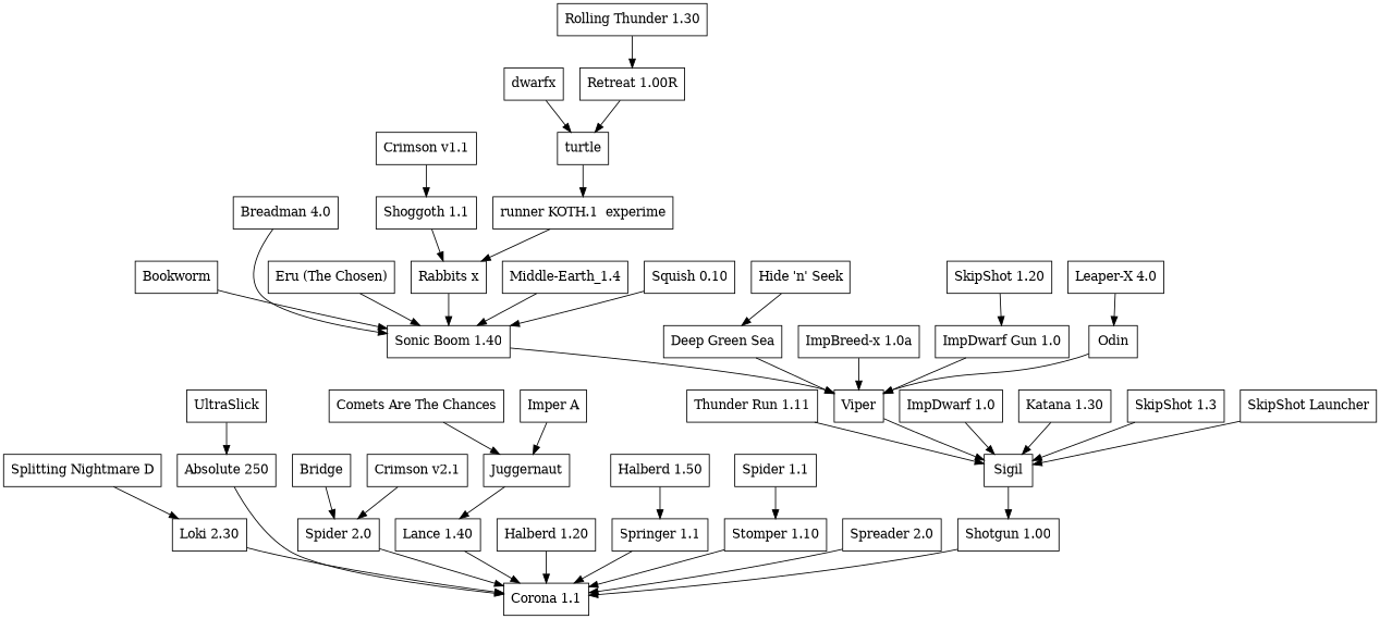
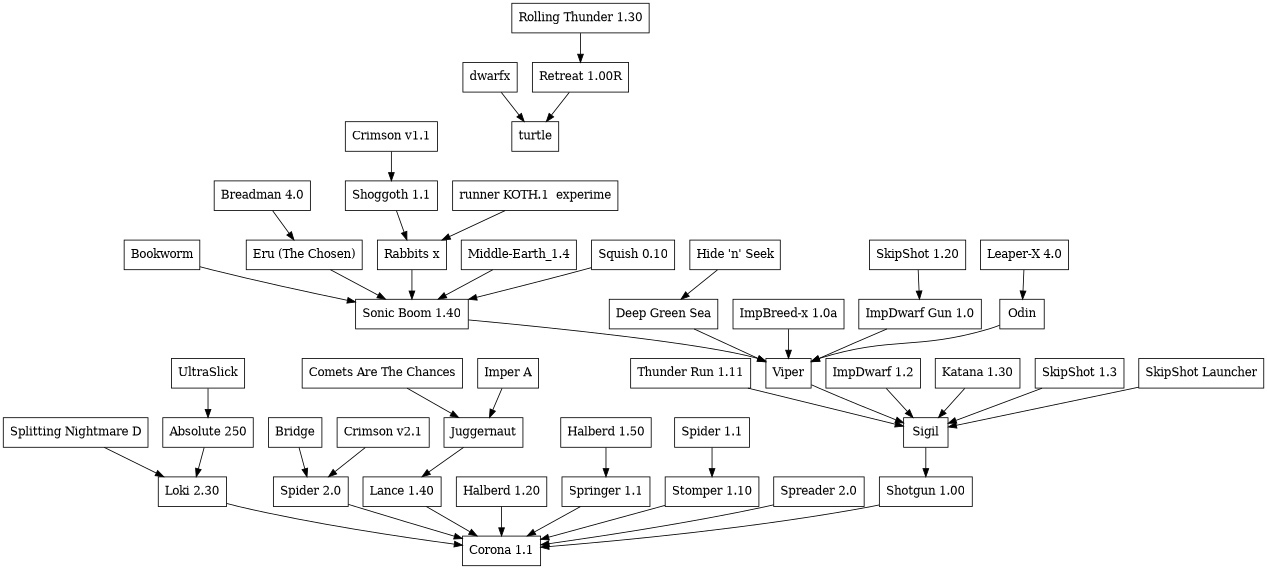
  digraph {
    node [shape=box]
    Sigil
    "Shotgun 1.00"
    "Corona 1.1"
    "Absolute 250"
    "Thunder Run 1.11"
    n6 [label="Sonic Boom 1.40"]
    Bookworm
    Viper
    n9 [label="Breadman 4.0"]
    Bridge
    "Spider 2.0"
    "Comets Are The Chances"
    Juggernaut
    "Lance 1.40"
    "Crimson v2.1"
    "Crimson v1.1"
    "Shoggoth 1.1"
    "Rabbits x"
    "Deep Green Sea"
    dwarfx
    turtle
    "runner KOTH.1  experime"
    "Eru (The Chosen)"
    "Halberd 1.20"
    "Halberd 1.50"
    "Springer 1.1"
    "Hide 'n' Seek"
    "ImpBreed-x 1.0a"
-   "ImpDwarf 1.0"
+   "ImpDwarf 1.0" [label="ImpDwarf 1.2"]
    "ImpDwarf Gun 1.0"
    "Imper A"
    "Katana 1.30"
    "Leaper-X 4.0"
    Odin
    "Loki 2.30"
    "Middle-Earth_1.4"
    "Retreat 1.00R"
    "Rolling Thunder 1.30"
    "SkipShot 1.20"
    "SkipShot 1.3"
    "SkipShot Launcher"
    "Spider 1.1"
    "Stomper 1.10"
    "Splitting Nightmare D"
    "Spreader 2.0"
    "Squish 0.10"
    UltraSlick
    Sigil -> "Shotgun 1.00"
    "Shotgun 1.00" -> "Corona 1.1"
-   "Absolute 250" -> "Corona 1.1"
+   "Absolute 250" -> "Loki 2.30"
    "Thunder Run 1.11" -> Sigil
    n6 -> Viper
    Bookworm -> n6
    Viper -> Sigil
-   n9 -> n6
+   n9 -> "Eru (The Chosen)"
    Bridge -> "Spider 2.0"
    "Spider 2.0" -> "Corona 1.1"
    "Comets Are The Chances" -> Juggernaut
    Juggernaut -> "Lance 1.40"
    "Lance 1.40" -> "Corona 1.1"
    "Crimson v2.1" -> "Spider 2.0"
    "Crimson v1.1" -> "Shoggoth 1.1"
    "Shoggoth 1.1" -> "Rabbits x"
    "Rabbits x" -> n6
    "Deep Green Sea" -> Viper
    dwarfx -> turtle
-   turtle -> "runner KOTH.1  experime"
    "runner KOTH.1  experime" -> "Rabbits x"
    "Eru (The Chosen)" -> n6
    "Halberd 1.20" -> "Corona 1.1"
    "Halberd 1.50" -> "Springer 1.1"
    "Springer 1.1" -> "Corona 1.1"
    "Hide 'n' Seek" -> "Deep Green Sea"
    "ImpBreed-x 1.0a" -> Viper
    "ImpDwarf 1.0" -> Sigil
    "ImpDwarf Gun 1.0" -> Viper
    "Imper A" -> Juggernaut
    "Katana 1.30" -> Sigil
    "Leaper-X 4.0" -> Odin
    Odin -> Viper
    "Loki 2.30" -> "Corona 1.1"
    "Middle-Earth_1.4" -> n6
    "Retreat 1.00R" -> turtle
    "Rolling Thunder 1.30" -> "Retreat 1.00R"
    "SkipShot 1.20" -> "ImpDwarf Gun 1.0"
    "SkipShot 1.3" -> Sigil
    "SkipShot Launcher" -> Sigil
    "Spider 1.1" -> "Stomper 1.10"
    "Stomper 1.10" -> "Corona 1.1"
    "Splitting Nightmare D" -> "Loki 2.30"
    "Spreader 2.0" -> "Corona 1.1"
    "Squish 0.10" -> n6
    UltraSlick -> "Absolute 250"
  }
